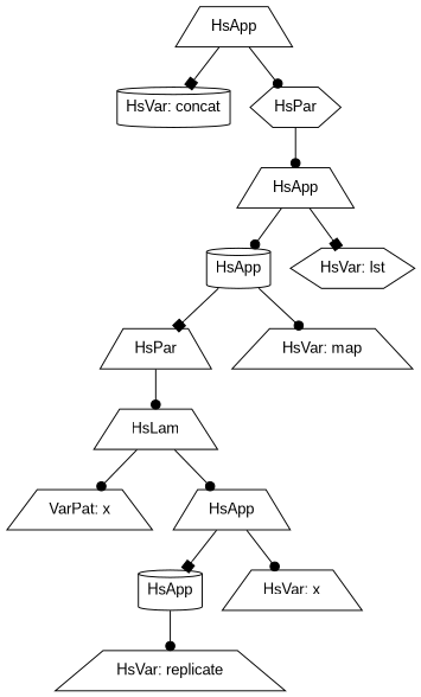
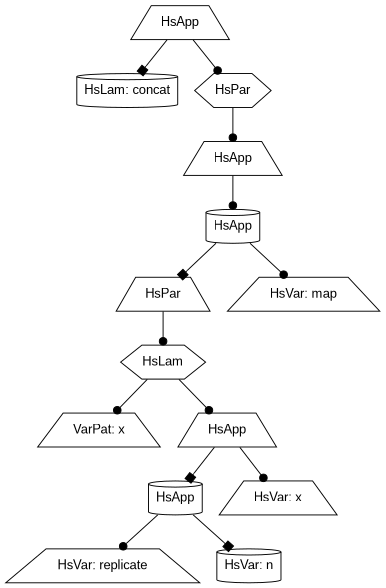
  digraph {
    fontname="Liberation Sans"
    node [fontname="Liberation Sans" shape=trapezium]
    edge [arrowhead=dot fontname="Liberation Sans"]
    n1 [label=HsPar]
-   n2 [label=HsLam]
+   n2 [label=HsLam shape=hexagon]
    n3 [label="VarPat: x"]
    n4 [label=HsApp]
    n5 [label=HsApp shape=cylinder]
    n6 [label="HsVar: x"]
    n7 [label="HsVar: replicate"]
-   n9 [label="HsVar: concat" shape=cylinder]
+   n8 [label="HsVar: n" shape=cylinder]
+   n9 [label="HsLam: concat" shape=cylinder]
    n10 [label=HsApp]
    n11 [label=HsPar shape=hexagon]
    n12 [label=HsApp]
    n13 [label="HsVar: map"]
    n14 [label=HsApp shape=cylinder]
-   n15 [label="HsVar: lst" shape=hexagon]
    subgraph sub_1 {
      n1
      n2
      n3
      n4
    }
    subgraph sub_2 {
      n2
      n4
      n5
      n6
      n7
+     n8
    }
    n1 -> n2
    n2 -> n3
    n2 -> n4
    n4 -> n5 [arrowhead=box]
    n4 -> n6
    n5 -> n7
+   n5 -> n8 [arrowhead=box]
    n10 -> n9 [arrowhead=box]
    n10 -> n11
    n11 -> n12
    n12 -> n14
-   n12 -> n15 [arrowhead=box]
    n14 -> n1 [arrowhead=box]
    n14 -> n13
  }
